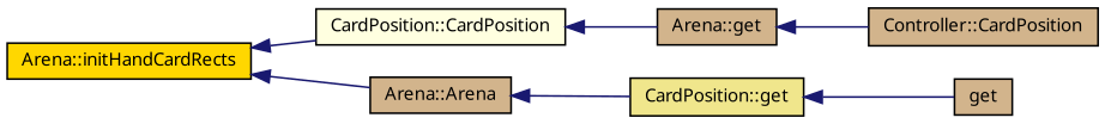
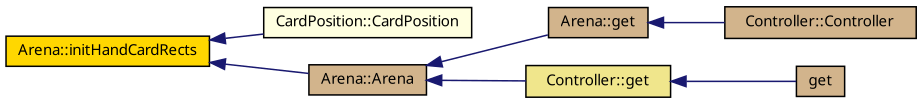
  digraph {
    fontname="Noto Sans"
    rankdir=LR
    node [color=black fillcolor=tan fontname="Noto Sans" fontsize=10 shape=record style=filled]
    edge [color=midnightblue dir=back fontname="Noto Sans" fontsize=10 labelfontname=Helvetica labelfontsize=10 style=solid]
    n1 [fillcolor=lightyellow fontcolor=black height=0.2 label="CardPosition::CardPosition" width=0.4]
    n2 [fillcolor=gold height=0.2 label="Arena::initHandCardRects" width=0.4]
    n3 [height=0.2 label="Arena::Arena" width=0.4]
    n4 [height=0.2 label="Arena::get" width=0.4]
-   n5 [fillcolor=khaki height=0.2 label="CardPosition::get" width=0.4]
-   n6 [height=0.2 label="Controller::CardPosition" width=0.4]
+   n5 [fillcolor=khaki height=0.2 label="Controller::get" width=0.4]
+   n6 [height=0.2 label="Controller::Controller" width=0.4]
    n7 [height=0.2 label=get width=0.4]
    n2 -> n1
    n2 -> n3
-   n1 -> n4
+   n3 -> n4
    n3 -> n5
    n4 -> n6
    n5 -> n7
  }
